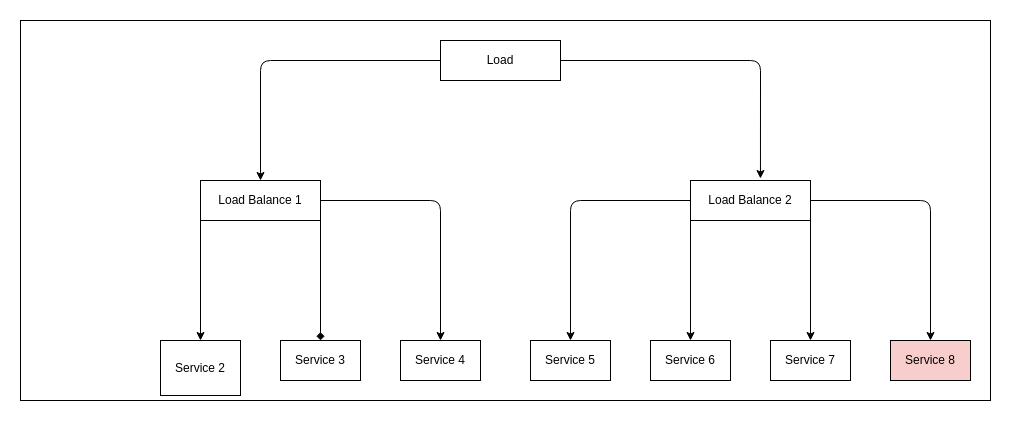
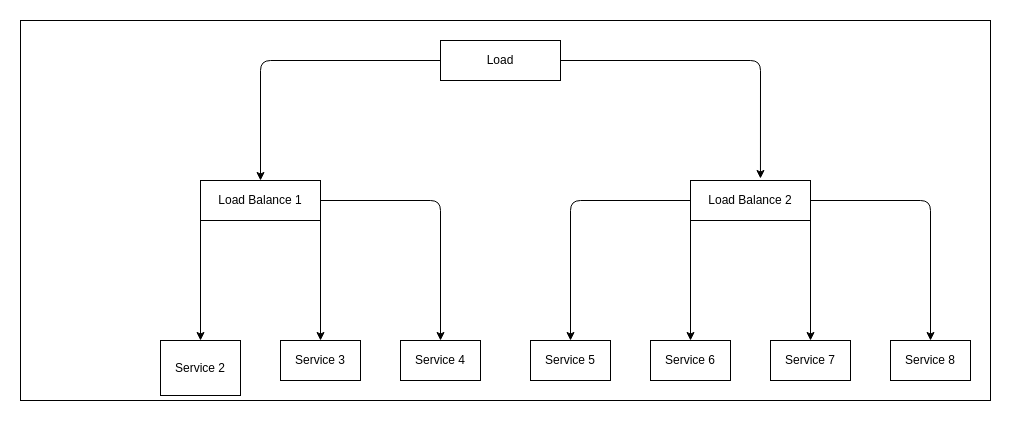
  <mxCell id="0" />
  <mxCell id="1" parent="0" />
  <mxCell id="2" value="" style="rounded=0;whiteSpace=wrap;html=1;" vertex="1" parent="1"><mxGeometry x="20" y="20" width="970" height="380" as="geometry" /></mxCell>
  <mxCell id="3" style="edgeStyle=none;html=1;" edge="1" parent="1" source="5" target="9"><mxGeometry relative="1" as="geometry"><Array as="points"><mxPoint x="260" y="60" /></Array></mxGeometry></mxCell>
  <mxCell id="4" style="edgeStyle=none;html=1;entryX=0.583;entryY=-0.05;entryDx=0;entryDy=0;entryPerimeter=0;" edge="1" parent="1" source="5" target="17"><mxGeometry relative="1" as="geometry"><Array as="points"><mxPoint x="760" y="60" /></Array></mxGeometry></mxCell>
  <mxCell id="5" value="Load" style="html=1;whiteSpace=wrap;" parent="1" vertex="1"><mxGeometry x="440" y="40" width="120" height="40" as="geometry" /></mxCell>
  <mxCell id="6" style="edgeStyle=none;html=1;" edge="1" parent="1" source="9" target="10"><mxGeometry relative="1" as="geometry"><Array as="points"><mxPoint y="210" x="200" /></Array></mxGeometry></mxCell>
  <mxCell id="7" style="edgeStyle=none;html=1;entryX=0.5;entryY=0;entryDx=0;entryDy=0;" edge="1" parent="1" source="9" target="12"><mxGeometry relative="1" as="geometry"><Array as="points"><mxPoint x="440" y="200" /></Array></mxGeometry></mxCell>
- <mxCell id="8" style="edgeStyle=none;html=1;entryX=0.5;entryY=0;entryDx=0;entryDy=0;endArrow=diamond;" edge="1" parent="1" source="9" target="11"><mxGeometry relative="1" as="geometry"><Array as="points"><mxPoint x="320" y="220" /></Array></mxGeometry></mxCell>
+ <mxCell id="8" style="edgeStyle=none;html=1;entryX=0.5;entryY=0;entryDx=0;entryDy=0;" edge="1" parent="1" source="9" target="11"><mxGeometry relative="1" as="geometry"><Array as="points"><mxPoint x="320" y="220" /></Array></mxGeometry></mxCell>
  <mxCell id="9" value="Load Balance 1" style="html=1;whiteSpace=wrap;" parent="1" vertex="1"><mxGeometry y="180" width="120" height="40" as="geometry" x="200" /></mxCell>
  <mxCell id="10" value="Service 2" style="html=1;whiteSpace=wrap;" parent="1" vertex="1"><mxGeometry x="160" y="340" width="80" height="55" as="geometry" /></mxCell>
  <mxCell id="11" value="Service 3" style="html=1;whiteSpace=wrap;" vertex="1" parent="1"><mxGeometry x="280" y="340" width="80" height="40" as="geometry" /></mxCell>
  <mxCell id="12" value="Service 4" style="html=1;whiteSpace=wrap;" vertex="1" parent="1"><mxGeometry x="400" y="340" width="80" height="40" as="geometry" /></mxCell>
  <mxCell id="13" style="edgeStyle=none;html=1;" edge="1" parent="1" source="17" target="18"><mxGeometry relative="1" as="geometry"><Array as="points"><mxPoint x="570" y="200" /></Array></mxGeometry></mxCell>
  <mxCell id="14" style="edgeStyle=none;html=1;" edge="1" parent="1" source="17" target="19"><mxGeometry relative="1" as="geometry"><Array as="points"><mxPoint x="690" y="210" /></Array></mxGeometry></mxCell>
  <mxCell id="15" style="edgeStyle=none;html=1;entryX=0.5;entryY=0;entryDx=0;entryDy=0;" edge="1" parent="1" source="17" target="21"><mxGeometry relative="1" as="geometry"><Array as="points"><mxPoint x="930" y="200" /></Array></mxGeometry></mxCell>
  <mxCell id="16" style="edgeStyle=none;html=1;entryX=0.5;entryY=0;entryDx=0;entryDy=0;" edge="1" parent="1" source="17" target="20"><mxGeometry relative="1" as="geometry"><Array as="points"><mxPoint x="810" y="220" /></Array></mxGeometry></mxCell>
  <mxCell id="17" value="Load Balance 2" style="html=1;whiteSpace=wrap;" vertex="1" parent="1"><mxGeometry x="690" y="180" width="120" height="40" as="geometry" /></mxCell>
  <mxCell id="18" value="Service 5" style="html=1;whiteSpace=wrap;" vertex="1" parent="1"><mxGeometry x="530" y="340" width="80" height="40" as="geometry" /></mxCell>
  <mxCell id="19" value="Service 6" style="html=1;whiteSpace=wrap;" vertex="1" parent="1"><mxGeometry x="650" y="340" width="80" height="40" as="geometry" /></mxCell>
  <mxCell id="20" value="Service 7" style="html=1;whiteSpace=wrap;" vertex="1" parent="1"><mxGeometry x="770" y="340" width="80" height="40" as="geometry" /></mxCell>
- <mxCell id="21" value="Service 8" style="html=1;whiteSpace=wrap;fillColor=#f8cecc;" vertex="1" parent="1"><mxGeometry x="890" y="340" width="80" height="40" as="geometry" /></mxCell>
+ <mxCell id="21" value="Service 8" style="html=1;whiteSpace=wrap;" vertex="1" parent="1"><mxGeometry x="890" y="340" width="80" height="40" as="geometry" /></mxCell>
